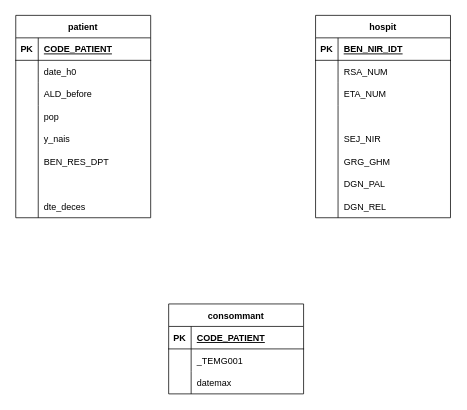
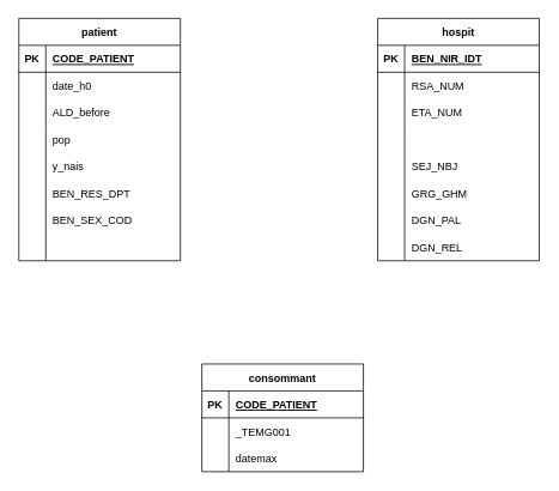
  <mxCell id="0" />
  <mxCell id="1" parent="0" />
  <mxCell id="2" value="consommant" style="shape=table;startSize=30;container=1;collapsible=1;childLayout=tableLayout;fixedRows=1;rowLines=0;fontStyle=1;align=center;resizeLast=1;" parent="1" vertex="1"><mxGeometry x="224" y="405" width="180" height="120" as="geometry" /></mxCell>
  <mxCell id="3" value="" style="shape=tableRow;horizontal=0;startSize=0;swimlaneHead=0;swimlaneBody=0;fillColor=none;collapsible=0;dropTarget=0;points=[[0,0.5],[1,0.5]];portConstraint=eastwest;top=0;left=0;right=0;bottom=1;" parent="2" vertex="1"><mxGeometry y="30" width="180" height="30" as="geometry" /></mxCell>
  <mxCell id="4" value="PK" style="shape=partialRectangle;connectable=0;fillColor=none;top=0;left=0;bottom=0;right=0;fontStyle=1;overflow=hidden;" parent="3" vertex="1"><mxGeometry width="30" height="30" as="geometry"><mxRectangle width="30" height="30" as="alternateBounds" /></mxGeometry></mxCell>
  <mxCell id="5" value="CODE_PATIENT" style="shape=partialRectangle;connectable=0;fillColor=none;top=0;left=0;bottom=0;right=0;align=left;spacingLeft=6;fontStyle=5;overflow=hidden;" parent="3" vertex="1"><mxGeometry x="30" width="150" height="30" as="geometry"><mxRectangle width="150" height="30" as="alternateBounds" /></mxGeometry></mxCell>
  <mxCell id="6" value="" style="shape=tableRow;horizontal=0;startSize=0;swimlaneHead=0;swimlaneBody=0;fillColor=none;collapsible=0;dropTarget=0;points=[[0,0.5],[1,0.5]];portConstraint=eastwest;top=0;left=0;right=0;bottom=0;" parent="2" vertex="1"><mxGeometry y="60" width="180" height="30" as="geometry" /></mxCell>
  <mxCell id="7" value="" style="shape=partialRectangle;connectable=0;fillColor=none;top=0;left=0;bottom=0;right=0;editable=1;overflow=hidden;" parent="6" vertex="1"><mxGeometry width="30" height="30" as="geometry"><mxRectangle width="30" height="30" as="alternateBounds" /></mxGeometry></mxCell>
  <mxCell id="8" value="_TEMG001" style="shape=partialRectangle;connectable=0;fillColor=none;top=0;left=0;bottom=0;right=0;align=left;spacingLeft=6;overflow=hidden;" parent="6" vertex="1"><mxGeometry x="30" width="150" height="30" as="geometry"><mxRectangle width="150" height="30" as="alternateBounds" /></mxGeometry></mxCell>
  <mxCell id="9" value="" style="shape=tableRow;horizontal=0;startSize=0;swimlaneHead=0;swimlaneBody=0;fillColor=none;collapsible=0;dropTarget=0;points=[[0,0.5],[1,0.5]];portConstraint=eastwest;top=0;left=0;right=0;bottom=0;" parent="2" vertex="1"><mxGeometry y="90" width="180" height="30" as="geometry" /></mxCell>
  <mxCell id="10" value="" style="shape=partialRectangle;connectable=0;fillColor=none;top=0;left=0;bottom=0;right=0;editable=1;overflow=hidden;" parent="9" vertex="1"><mxGeometry width="30" height="30" as="geometry"><mxRectangle width="30" height="30" as="alternateBounds" /></mxGeometry></mxCell>
  <mxCell id="11" value="datemax" style="shape=partialRectangle;connectable=0;fillColor=none;top=0;left=0;bottom=0;right=0;align=left;spacingLeft=6;overflow=hidden;" parent="9" vertex="1"><mxGeometry x="30" width="150" height="30" as="geometry"><mxRectangle width="150" height="30" as="alternateBounds" /></mxGeometry></mxCell>
  <mxCell id="12" value="" style="group" parent="1" vertex="1" connectable="0"><mxGeometry x="20" y="20" width="180" height="270" as="geometry" /></mxCell>
  <mxCell id="13" value="patient" style="shape=table;startSize=30;container=1;collapsible=1;childLayout=tableLayout;fixedRows=1;rowLines=0;fontStyle=1;align=center;resizeLast=1;" parent="12" vertex="1"><mxGeometry width="180" height="270" as="geometry" /></mxCell>
  <mxCell id="14" value="" style="shape=tableRow;horizontal=0;startSize=0;swimlaneHead=0;swimlaneBody=0;fillColor=none;collapsible=0;dropTarget=0;points=[[0,0.5],[1,0.5]];portConstraint=eastwest;top=0;left=0;right=0;bottom=1;" parent="13" vertex="1"><mxGeometry y="30" width="180" height="30" as="geometry" /></mxCell>
  <mxCell id="15" value="PK" style="shape=partialRectangle;connectable=0;fillColor=none;top=0;left=0;bottom=0;right=0;fontStyle=1;overflow=hidden;" parent="14" vertex="1"><mxGeometry width="30" height="30" as="geometry"><mxRectangle width="30" height="30" as="alternateBounds" /></mxGeometry></mxCell>
  <mxCell id="16" value="CODE_PATIENT" style="shape=partialRectangle;connectable=0;fillColor=none;top=0;left=0;bottom=0;right=0;align=left;spacingLeft=6;fontStyle=5;overflow=hidden;" parent="14" vertex="1"><mxGeometry x="30" width="150" height="30" as="geometry"><mxRectangle width="150" height="30" as="alternateBounds" /></mxGeometry></mxCell>
  <mxCell id="17" value="" style="shape=tableRow;horizontal=0;startSize=0;swimlaneHead=0;swimlaneBody=0;fillColor=none;collapsible=0;dropTarget=0;points=[[0,0.5],[1,0.5]];portConstraint=eastwest;top=0;left=0;right=0;bottom=0;" parent="13" vertex="1"><mxGeometry y="60" width="180" height="30" as="geometry" /></mxCell>
  <mxCell id="18" value="" style="shape=partialRectangle;connectable=0;fillColor=none;top=0;left=0;bottom=0;right=0;editable=1;overflow=hidden;" parent="17" vertex="1"><mxGeometry width="30" height="30" as="geometry"><mxRectangle width="30" height="30" as="alternateBounds" /></mxGeometry></mxCell>
  <mxCell id="19" value="date_h0" style="shape=partialRectangle;connectable=0;fillColor=none;top=0;left=0;bottom=0;right=0;align=left;spacingLeft=6;overflow=hidden;" parent="17" vertex="1"><mxGeometry x="30" width="150" height="30" as="geometry"><mxRectangle width="150" height="30" as="alternateBounds" /></mxGeometry></mxCell>
  <mxCell id="20" value="" style="shape=tableRow;horizontal=0;startSize=0;swimlaneHead=0;swimlaneBody=0;fillColor=none;collapsible=0;dropTarget=0;points=[[0,0.5],[1,0.5]];portConstraint=eastwest;top=0;left=0;right=0;bottom=0;" parent="13" vertex="1"><mxGeometry y="90" width="180" height="30" as="geometry" /></mxCell>
  <mxCell id="21" value="" style="shape=partialRectangle;connectable=0;fillColor=none;top=0;left=0;bottom=0;right=0;editable=1;overflow=hidden;" parent="20" vertex="1"><mxGeometry width="30" height="30" as="geometry"><mxRectangle width="30" height="30" as="alternateBounds" /></mxGeometry></mxCell>
  <mxCell id="22" value="ALD_before" style="shape=partialRectangle;connectable=0;fillColor=none;top=0;left=0;bottom=0;right=0;align=left;spacingLeft=6;overflow=hidden;" parent="20" vertex="1"><mxGeometry x="30" width="150" height="30" as="geometry"><mxRectangle width="150" height="30" as="alternateBounds" /></mxGeometry></mxCell>
  <mxCell id="23" value="" style="shape=tableRow;horizontal=0;startSize=0;swimlaneHead=0;swimlaneBody=0;fillColor=none;collapsible=0;dropTarget=0;points=[[0,0.5],[1,0.5]];portConstraint=eastwest;top=0;left=0;right=0;bottom=0;" parent="13" vertex="1"><mxGeometry y="120" width="180" height="150" as="geometry" /></mxCell>
  <mxCell id="24" value="" style="shape=partialRectangle;connectable=0;fillColor=none;top=0;left=0;bottom=0;right=0;editable=1;overflow=hidden;" parent="23" vertex="1"><mxGeometry width="30" height="150" as="geometry"><mxRectangle width="30" height="150" as="alternateBounds" /></mxGeometry></mxCell>
  <mxCell id="25" value="" style="shape=partialRectangle;connectable=0;fillColor=none;top=0;left=0;bottom=0;right=0;align=left;spacingLeft=6;overflow=hidden;" parent="23" vertex="1"><mxGeometry x="30" width="150" height="150" as="geometry"><mxRectangle width="150" height="150" as="alternateBounds" /></mxGeometry></mxCell>
  <mxCell id="26" value="" style="group" parent="12" vertex="1" connectable="0"><mxGeometry x="30" y="120" width="150" height="150" as="geometry" /></mxCell>
  <mxCell id="27" value="pop" style="shape=partialRectangle;connectable=0;fillColor=none;top=0;left=0;bottom=0;right=0;align=left;spacingLeft=6;overflow=hidden;" parent="26" vertex="1"><mxGeometry width="150" height="30" as="geometry"><mxRectangle width="150" height="30" as="alternateBounds" /></mxGeometry></mxCell>
  <mxCell id="28" value="y_nais" style="shape=partialRectangle;connectable=0;fillColor=none;top=0;left=0;bottom=0;right=0;align=left;spacingLeft=6;overflow=hidden;" parent="26" vertex="1"><mxGeometry y="30" width="150" height="30" as="geometry"><mxRectangle width="150" height="30" as="alternateBounds" /></mxGeometry></mxCell>
  <mxCell id="29" value="BEN_RES_DPT" style="shape=partialRectangle;connectable=0;fillColor=none;top=0;left=0;bottom=0;right=0;align=left;spacingLeft=6;overflow=hidden;" parent="26" vertex="1"><mxGeometry y="60" width="150" height="30" as="geometry"><mxRectangle width="150" height="30" as="alternateBounds" /></mxGeometry></mxCell>
- <mxCell id="31" value="dte_deces" style="shape=partialRectangle;connectable=0;fillColor=none;top=0;left=0;bottom=0;right=0;align=left;spacingLeft=6;overflow=hidden;" parent="26" vertex="1"><mxGeometry y="120" width="150" height="30" as="geometry"><mxRectangle width="150" height="30" as="alternateBounds" /></mxGeometry></mxCell>
+ <mxCell id="30" value="BEN_SEX_COD" style="shape=partialRectangle;connectable=0;fillColor=none;top=0;left=0;bottom=0;right=0;align=left;spacingLeft=6;overflow=hidden;" parent="26" vertex="1"><mxGeometry y="90" width="150" height="30" as="geometry"><mxRectangle width="150" height="30" as="alternateBounds" /></mxGeometry></mxCell>
  <mxCell id="32" value="" style="group" parent="1" vertex="1" connectable="0"><mxGeometry x="420" y="20" width="180" height="270" as="geometry" /></mxCell>
  <mxCell id="33" value="hospit" style="shape=table;startSize=30;container=1;collapsible=1;childLayout=tableLayout;fixedRows=1;rowLines=0;fontStyle=1;align=center;resizeLast=1;" parent="32" vertex="1"><mxGeometry width="180" height="270" as="geometry" /></mxCell>
  <mxCell id="34" value="" style="shape=tableRow;horizontal=0;startSize=0;swimlaneHead=0;swimlaneBody=0;fillColor=none;collapsible=0;dropTarget=0;points=[[0,0.5],[1,0.5]];portConstraint=eastwest;top=0;left=0;right=0;bottom=1;" parent="33" vertex="1"><mxGeometry y="30" width="180" height="30" as="geometry" /></mxCell>
  <mxCell id="35" value="PK" style="shape=partialRectangle;connectable=0;fillColor=none;top=0;left=0;bottom=0;right=0;fontStyle=1;overflow=hidden;" parent="34" vertex="1"><mxGeometry width="30" height="30" as="geometry"><mxRectangle width="30" height="30" as="alternateBounds" /></mxGeometry></mxCell>
  <mxCell id="36" value="BEN_NIR_IDT" style="shape=partialRectangle;connectable=0;fillColor=none;top=0;left=0;bottom=0;right=0;align=left;spacingLeft=6;fontStyle=5;overflow=hidden;" parent="34" vertex="1"><mxGeometry x="30" width="150" height="30" as="geometry"><mxRectangle width="150" height="30" as="alternateBounds" /></mxGeometry></mxCell>
  <mxCell id="37" value="" style="shape=tableRow;horizontal=0;startSize=0;swimlaneHead=0;swimlaneBody=0;fillColor=none;collapsible=0;dropTarget=0;points=[[0,0.5],[1,0.5]];portConstraint=eastwest;top=0;left=0;right=0;bottom=0;" parent="33" vertex="1"><mxGeometry y="60" width="180" height="30" as="geometry" /></mxCell>
  <mxCell id="38" value="" style="shape=partialRectangle;connectable=0;fillColor=none;top=0;left=0;bottom=0;right=0;editable=1;overflow=hidden;" parent="37" vertex="1"><mxGeometry width="30" height="30" as="geometry"><mxRectangle width="30" height="30" as="alternateBounds" /></mxGeometry></mxCell>
  <mxCell id="39" value="RSA_NUM" style="shape=partialRectangle;connectable=0;fillColor=none;top=0;left=0;bottom=0;right=0;align=left;spacingLeft=6;overflow=hidden;" parent="37" vertex="1"><mxGeometry x="30" width="150" height="30" as="geometry"><mxRectangle width="150" height="30" as="alternateBounds" /></mxGeometry></mxCell>
  <mxCell id="40" value="" style="shape=tableRow;horizontal=0;startSize=0;swimlaneHead=0;swimlaneBody=0;fillColor=none;collapsible=0;dropTarget=0;points=[[0,0.5],[1,0.5]];portConstraint=eastwest;top=0;left=0;right=0;bottom=0;" parent="33" vertex="1"><mxGeometry y="90" width="180" height="30" as="geometry" /></mxCell>
  <mxCell id="41" value="" style="shape=partialRectangle;connectable=0;fillColor=none;top=0;left=0;bottom=0;right=0;editable=1;overflow=hidden;" parent="40" vertex="1"><mxGeometry width="30" height="30" as="geometry"><mxRectangle width="30" height="30" as="alternateBounds" /></mxGeometry></mxCell>
  <mxCell id="42" value="ETA_NUM" style="shape=partialRectangle;connectable=0;fillColor=none;top=0;left=0;bottom=0;right=0;align=left;spacingLeft=6;overflow=hidden;" parent="40" vertex="1"><mxGeometry x="30" width="150" height="30" as="geometry"><mxRectangle width="150" height="30" as="alternateBounds" /></mxGeometry></mxCell>
  <mxCell id="43" value="" style="shape=tableRow;horizontal=0;startSize=0;swimlaneHead=0;swimlaneBody=0;fillColor=none;collapsible=0;dropTarget=0;points=[[0,0.5],[1,0.5]];portConstraint=eastwest;top=0;left=0;right=0;bottom=0;" parent="33" vertex="1"><mxGeometry y="120" width="180" height="150" as="geometry" /></mxCell>
  <mxCell id="44" value="" style="shape=partialRectangle;connectable=0;fillColor=none;top=0;left=0;bottom=0;right=0;editable=1;overflow=hidden;" parent="43" vertex="1"><mxGeometry width="30" height="150" as="geometry"><mxRectangle width="30" height="150" as="alternateBounds" /></mxGeometry></mxCell>
  <mxCell id="45" value="" style="shape=partialRectangle;connectable=0;fillColor=none;top=0;left=0;bottom=0;right=0;align=left;spacingLeft=6;overflow=hidden;" parent="43" vertex="1"><mxGeometry x="30" width="150" height="150" as="geometry"><mxRectangle width="150" height="150" as="alternateBounds" /></mxGeometry></mxCell>
  <mxCell id="46" value="" style="group" parent="32" vertex="1" connectable="0"><mxGeometry x="30" y="120" width="150" height="150" as="geometry" /></mxCell>
- <mxCell id="47" value="SEJ_NIR" style="shape=partialRectangle;connectable=0;fillColor=none;top=0;left=0;bottom=0;right=0;align=left;spacingLeft=6;overflow=hidden;" parent="46" vertex="1"><mxGeometry y="30" width="150" height="30" as="geometry"><mxRectangle width="150" height="30" as="alternateBounds" /></mxGeometry></mxCell>
+ <mxCell id="47" value="SEJ_NBJ" style="shape=partialRectangle;connectable=0;fillColor=none;top=0;left=0;bottom=0;right=0;align=left;spacingLeft=6;overflow=hidden;" parent="46" vertex="1"><mxGeometry y="30" width="150" height="30" as="geometry"><mxRectangle width="150" height="30" as="alternateBounds" /></mxGeometry></mxCell>
  <mxCell id="48" value="GRG_GHM" style="shape=partialRectangle;connectable=0;fillColor=none;top=0;left=0;bottom=0;right=0;align=left;spacingLeft=6;overflow=hidden;" parent="46" vertex="1"><mxGeometry y="60" width="150" height="30" as="geometry"><mxRectangle width="150" height="30" as="alternateBounds" /></mxGeometry></mxCell>
  <mxCell id="49" value="DGN_PAL" style="shape=partialRectangle;connectable=0;fillColor=none;top=0;left=0;bottom=0;right=0;align=left;spacingLeft=6;overflow=hidden;" parent="46" vertex="1"><mxGeometry y="90" width="150" height="30" as="geometry"><mxRectangle width="150" height="30" as="alternateBounds" /></mxGeometry></mxCell>
  <mxCell id="50" value="DGN_REL" style="shape=partialRectangle;connectable=0;fillColor=none;top=0;left=0;bottom=0;right=0;align=left;spacingLeft=6;overflow=hidden;" parent="46" vertex="1"><mxGeometry y="120" width="150" height="30" as="geometry"><mxRectangle width="150" height="30" as="alternateBounds" /></mxGeometry></mxCell>
